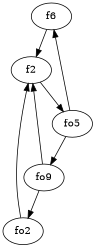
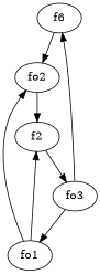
  strict digraph {
    edge [weight=2]
    n1 [label=f6]
    fo2
    f2
-   fo3 [label=fo5]
-   fo1 [label=fo9]
-   n1 -> f2
+   fo3
+   fo1
+   n1 -> fo2
    fo2 -> f2
    f2 -> fo3
    fo3 -> n1
    fo3 -> fo1
    fo1 -> fo2
    fo1 -> f2
  }
